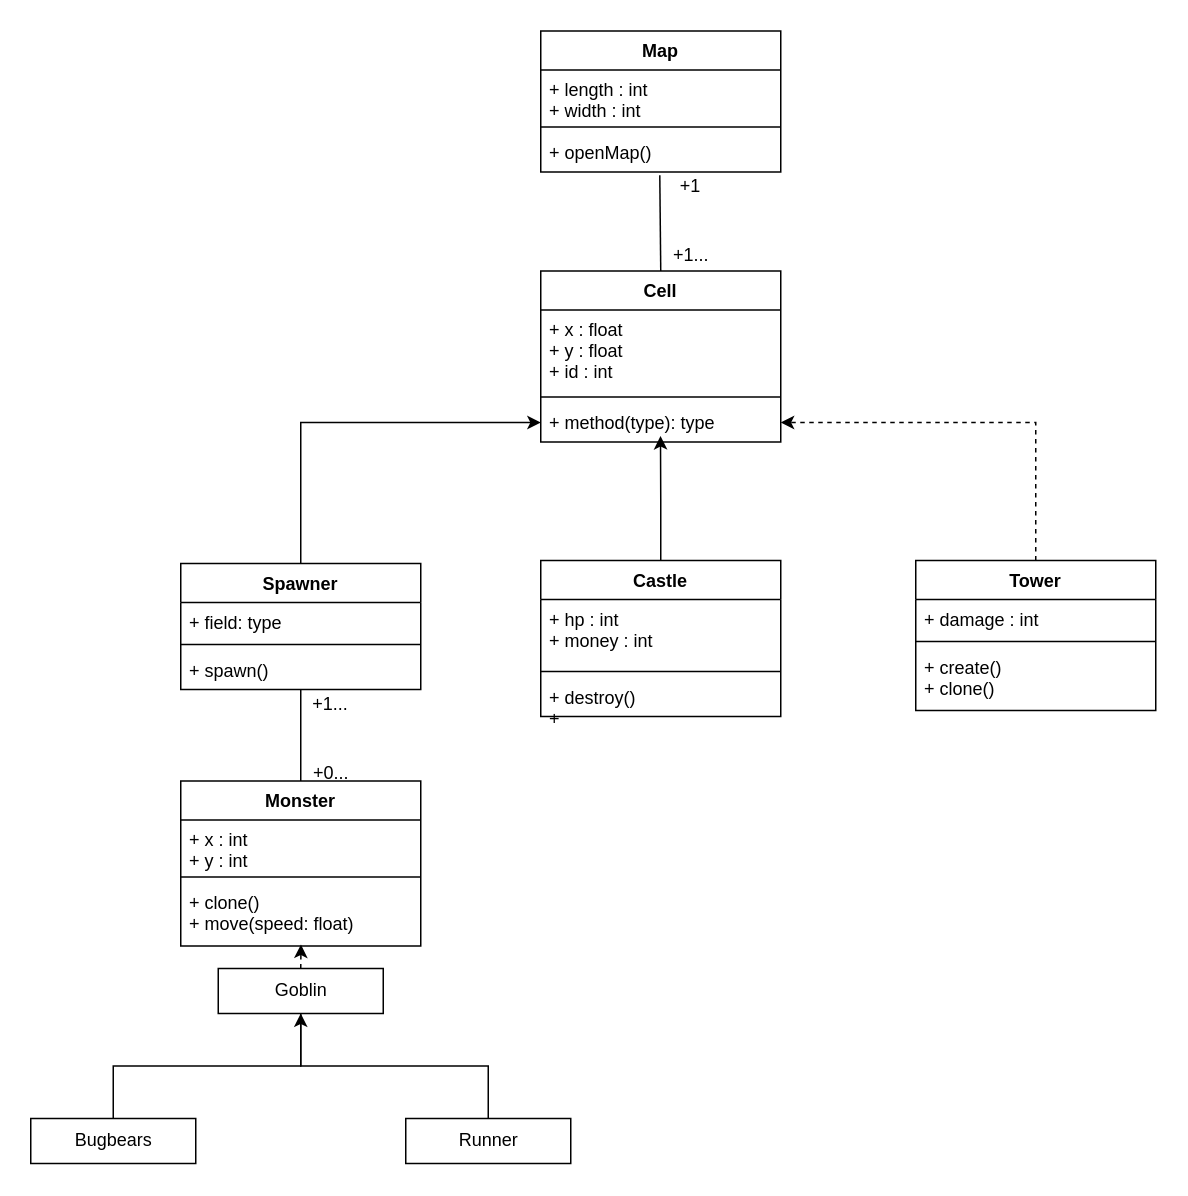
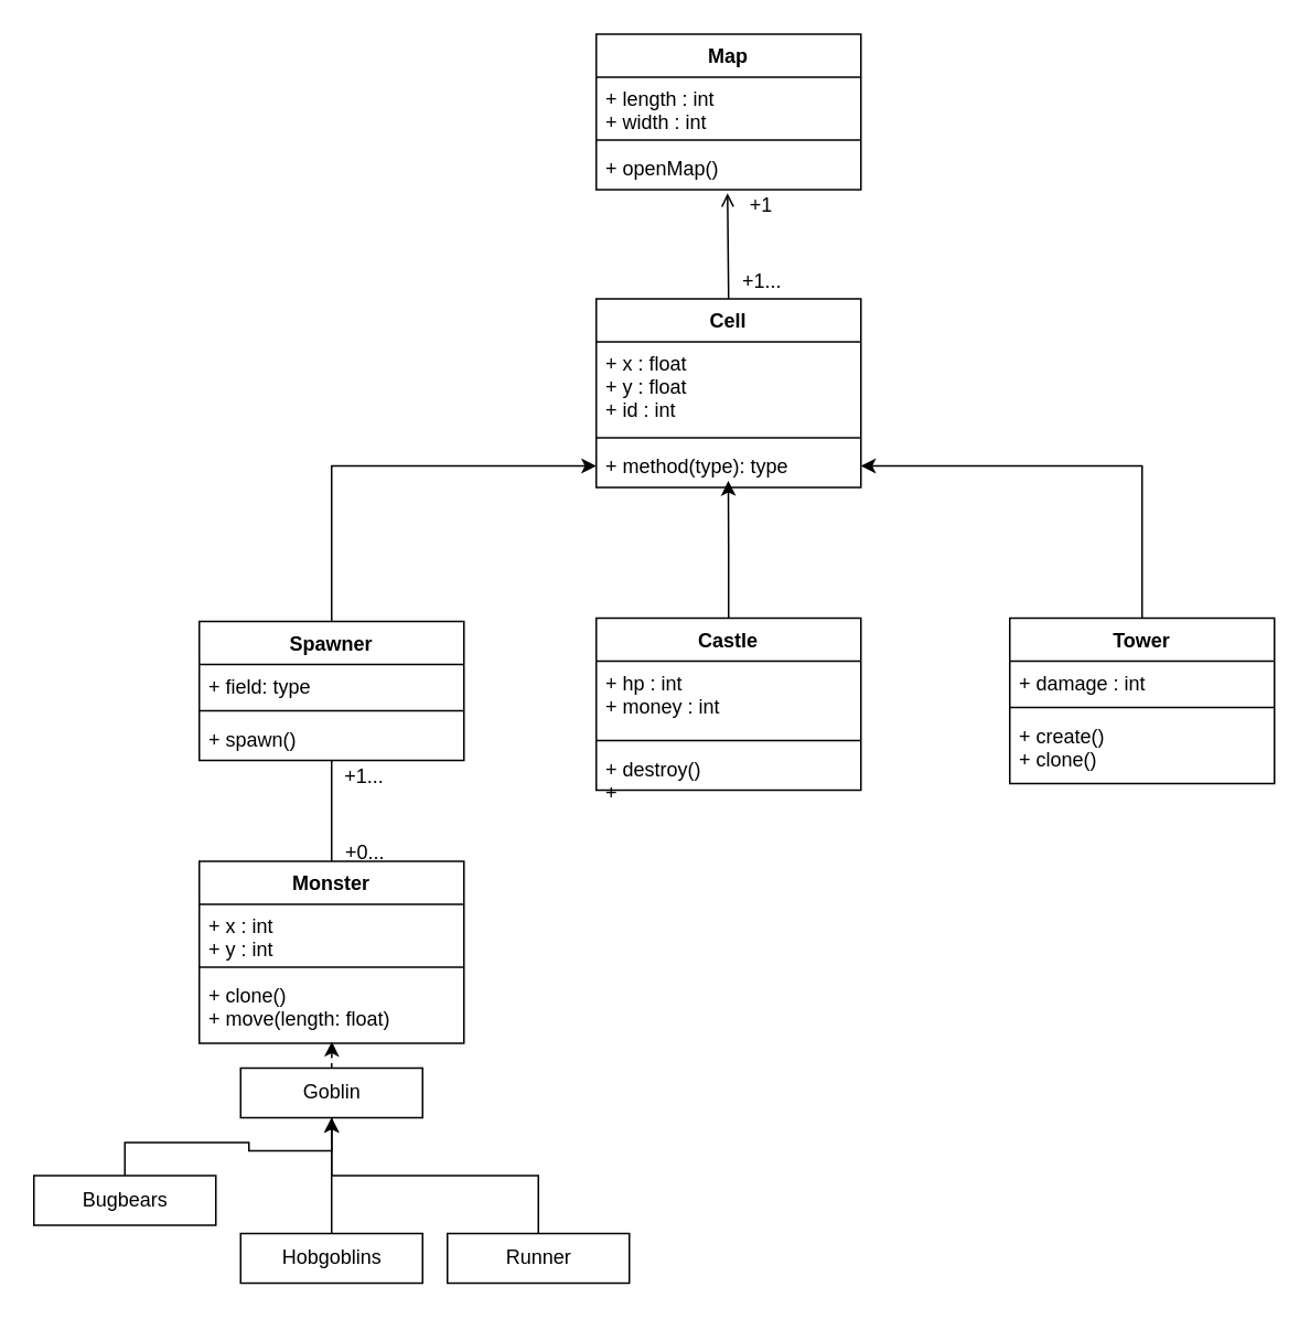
  <mxCell id="0" />
  <mxCell id="1" parent="0" />
  <mxCell id="2" style="edgeStyle=orthogonalEdgeStyle;rounded=0;orthogonalLoop=1;jettySize=auto;html=1;exitX=0.5;exitY=0;exitDx=0;exitDy=0;entryX=0;entryY=0.5;entryDx=0;entryDy=0;strokeColor=#000000;" edge="1" parent="1" source="3" target="39"><mxGeometry relative="1" as="geometry" /></mxCell>
  <mxCell id="3" value="Spawner" style="swimlane;fontStyle=1;align=center;verticalAlign=top;childLayout=stackLayout;horizontal=1;startSize=26;horizontalStack=0;resizeParent=1;resizeParentMax=0;resizeLast=0;collapsible=1;marginBottom=0;" vertex="1" parent="1"><mxGeometry x="120" y="375" width="160" height="84" as="geometry" /></mxCell>
  <mxCell id="4" value="+ field: type" style="text;strokeColor=none;fillColor=none;align=left;verticalAlign=top;spacingLeft=4;spacingRight=4;overflow=hidden;rotatable=0;points=[[0,0.5],[1,0.5]];portConstraint=eastwest;" vertex="1" parent="3"><mxGeometry y="26" width="160" height="24" as="geometry" /></mxCell>
  <mxCell id="5" value="" style="line;strokeWidth=1;fillColor=none;align=left;verticalAlign=middle;spacingTop=-1;spacingLeft=3;spacingRight=3;rotatable=0;labelPosition=right;points=[];portConstraint=eastwest;" vertex="1" parent="3"><mxGeometry y="50" width="160" height="8" as="geometry" /></mxCell>
  <mxCell id="6" value="+ spawn()" style="text;strokeColor=none;fillColor=none;align=left;verticalAlign=top;spacingLeft=4;spacingRight=4;overflow=hidden;rotatable=0;points=[[0,0.5],[1,0.5]];portConstraint=eastwest;" vertex="1" parent="3"><mxGeometry y="58" width="160" height="26" as="geometry" /></mxCell>
  <mxCell id="7" value="" style="endArrow=none;html=1;exitX=0.5;exitY=0;exitDx=0;exitDy=0;" edge="1" parent="1" target="6"><mxGeometry width="50" height="50" relative="1" as="geometry"><mxPoint x="200" y="525" as="sourcePoint" /><mxPoint x="196" y="461" as="targetPoint" /></mxGeometry></mxCell>
  <mxCell id="8" value="+1..." style="text;html=1;strokeColor=none;fillColor=none;align=center;verticalAlign=middle;whiteSpace=wrap;rounded=0;" vertex="1" parent="1"><mxGeometry x="200" y="459" width="40" height="20" as="geometry" /></mxCell>
  <mxCell id="9" value="+0..." style="text;html=1;align=center;verticalAlign=middle;resizable=0;points=[];autosize=1;" vertex="1" parent="1"><mxGeometry x="200" y="505" width="40" height="20" as="geometry" /></mxCell>
  <mxCell id="10" style="edgeStyle=orthogonalEdgeStyle;rounded=0;orthogonalLoop=1;jettySize=auto;html=1;exitX=0.5;exitY=0;exitDx=0;exitDy=0;entryX=0.501;entryY=0.977;entryDx=0;entryDy=0;entryPerimeter=0;strokeColor=#000000;dashed=1;" edge="1" parent="1" source="11" target="30"><mxGeometry relative="1" as="geometry" /></mxCell>
  <mxCell id="11" value="Goblin" style="html=1;" vertex="1" parent="1"><mxGeometry x="145" y="645" width="110" height="30" as="geometry" /></mxCell>
  <mxCell id="12" style="edgeStyle=orthogonalEdgeStyle;rounded=0;orthogonalLoop=1;jettySize=auto;html=1;exitX=0.5;exitY=0;exitDx=0;exitDy=0;strokeColor=#000000;endArrow=none;" edge="1" parent="1" source="13" target="11"><mxGeometry relative="1" as="geometry" /></mxCell>
- <mxCell id="13" value="Bugbears" style="html=1;" vertex="1" parent="1"><mxGeometry x="20" y="745" width="110" height="30" as="geometry" /></mxCell>
+ <mxCell id="13" value="Bugbears" style="html=1;" vertex="1" parent="1"><mxGeometry x="20" y="710" width="110" height="30" as="geometry" /></mxCell>
+ <mxCell id="14" style="edgeStyle=orthogonalEdgeStyle;rounded=0;orthogonalLoop=1;jettySize=auto;html=1;exitX=0.5;exitY=0;exitDx=0;exitDy=0;entryX=0.5;entryY=1;entryDx=0;entryDy=0;strokeColor=#000000;" edge="1" parent="1" source="15" target="11"><mxGeometry relative="1" as="geometry" /></mxCell>
+ <mxCell id="15" value="Hobgoblins" style="html=1;" vertex="1" parent="1"><mxGeometry x="145" y="745" width="110" height="30" as="geometry" /></mxCell>
  <mxCell id="16" style="edgeStyle=orthogonalEdgeStyle;rounded=0;orthogonalLoop=1;jettySize=auto;html=1;exitX=0.5;exitY=0;exitDx=0;exitDy=0;entryX=0.5;entryY=1;entryDx=0;entryDy=0;strokeColor=#000000;" edge="1" parent="1" source="17" target="11"><mxGeometry relative="1" as="geometry" /></mxCell>
  <mxCell id="17" value="Runner" style="html=1;" vertex="1" parent="1"><mxGeometry x="270" y="745" width="110" height="30" as="geometry" /></mxCell>
  <mxCell id="18" value="Map" style="swimlane;fontStyle=1;align=center;verticalAlign=top;childLayout=stackLayout;horizontal=1;startSize=26;horizontalStack=0;resizeParent=1;resizeParentMax=0;resizeLast=0;collapsible=1;marginBottom=0;" vertex="1" parent="1"><mxGeometry x="360" y="20" width="160" height="94" as="geometry" /></mxCell>
  <mxCell id="19" value="+ length : int &#10;+ width : int" style="text;strokeColor=none;fillColor=none;align=left;verticalAlign=top;spacingLeft=4;spacingRight=4;overflow=hidden;rotatable=0;points=[[0,0.5],[1,0.5]];portConstraint=eastwest;" vertex="1" parent="18"><mxGeometry y="26" width="160" height="34" as="geometry" /></mxCell>
  <mxCell id="20" value="" style="line;strokeWidth=1;fillColor=none;align=left;verticalAlign=middle;spacingTop=-1;spacingLeft=3;spacingRight=3;rotatable=0;labelPosition=right;points=[];portConstraint=eastwest;" vertex="1" parent="18"><mxGeometry y="60" width="160" height="8" as="geometry" /></mxCell>
  <mxCell id="21" value="+ openMap()" style="text;strokeColor=none;fillColor=none;align=left;verticalAlign=top;spacingLeft=4;spacingRight=4;overflow=hidden;rotatable=0;points=[[0,0.5],[1,0.5]];portConstraint=eastwest;" vertex="1" parent="18"><mxGeometry y="68" width="160" height="26" as="geometry" /></mxCell>
  <mxCell id="22" style="edgeStyle=orthogonalEdgeStyle;rounded=0;orthogonalLoop=1;jettySize=auto;html=1;exitX=0.5;exitY=0;exitDx=0;exitDy=0;strokeColor=#000000;" edge="1" parent="1" source="23"><mxGeometry relative="1" as="geometry"><mxPoint x="439.824" y="290" as="targetPoint" /></mxGeometry></mxCell>
  <mxCell id="23" value="Castle" style="swimlane;fontStyle=1;align=center;verticalAlign=top;childLayout=stackLayout;horizontal=1;startSize=26;horizontalStack=0;resizeParent=1;resizeParentMax=0;resizeLast=0;collapsible=1;marginBottom=0;" vertex="1" parent="1"><mxGeometry x="360" y="373" width="160" height="104" as="geometry" /></mxCell>
  <mxCell id="24" value="+ hp : int&#10;+ money : int" style="text;strokeColor=none;fillColor=none;align=left;verticalAlign=top;spacingLeft=4;spacingRight=4;overflow=hidden;rotatable=0;points=[[0,0.5],[1,0.5]];portConstraint=eastwest;" vertex="1" parent="23"><mxGeometry y="26" width="160" height="44" as="geometry" /></mxCell>
  <mxCell id="25" value="" style="line;strokeWidth=1;fillColor=none;align=left;verticalAlign=middle;spacingTop=-1;spacingLeft=3;spacingRight=3;rotatable=0;labelPosition=right;points=[];portConstraint=eastwest;" vertex="1" parent="23"><mxGeometry y="70" width="160" height="8" as="geometry" /></mxCell>
  <mxCell id="26" value="+ destroy()&#10;+ " style="text;strokeColor=none;fillColor=none;align=left;verticalAlign=top;spacingLeft=4;spacingRight=4;overflow=hidden;rotatable=0;points=[[0,0.5],[1,0.5]];portConstraint=eastwest;" vertex="1" parent="23"><mxGeometry y="78" width="160" height="26" as="geometry" /></mxCell>
  <mxCell id="27" value="Monster" style="swimlane;fontStyle=1;align=center;verticalAlign=top;childLayout=stackLayout;horizontal=1;startSize=26;horizontalStack=0;resizeParent=1;resizeParentMax=0;resizeLast=0;collapsible=1;marginBottom=0;" vertex="1" parent="1"><mxGeometry x="120" y="520" width="160" height="110" as="geometry" /></mxCell>
  <mxCell id="28" value="+ x : int&#10;+ y : int" style="text;strokeColor=none;fillColor=none;align=left;verticalAlign=top;spacingLeft=4;spacingRight=4;overflow=hidden;rotatable=0;points=[[0,0.5],[1,0.5]];portConstraint=eastwest;" vertex="1" parent="27"><mxGeometry y="26" width="160" height="34" as="geometry" /></mxCell>
  <mxCell id="29" value="" style="line;strokeWidth=1;fillColor=none;align=left;verticalAlign=middle;spacingTop=-1;spacingLeft=3;spacingRight=3;rotatable=0;labelPosition=right;points=[];portConstraint=eastwest;" vertex="1" parent="27"><mxGeometry y="60" width="160" height="8" as="geometry" /></mxCell>
- <mxCell id="30" value="+ clone()&#10;+ move(speed: float)" style="text;strokeColor=none;fillColor=none;align=left;verticalAlign=top;spacingLeft=4;spacingRight=4;overflow=hidden;rotatable=0;points=[[0,0.5],[1,0.5]];portConstraint=eastwest;" vertex="1" parent="27"><mxGeometry y="68" width="160" height="42" as="geometry" /></mxCell>
- <mxCell id="31" style="edgeStyle=orthogonalEdgeStyle;rounded=0;orthogonalLoop=1;jettySize=auto;html=1;exitX=0.5;exitY=0;exitDx=0;exitDy=0;entryX=1;entryY=0.5;entryDx=0;entryDy=0;strokeColor=#000000;dashed=1;" edge="1" parent="1" source="32" target="39"><mxGeometry relative="1" as="geometry" /></mxCell>
+ <mxCell id="30" value="+ clone()&#10;+ move(length: float)" style="text;strokeColor=none;fillColor=none;align=left;verticalAlign=top;spacingLeft=4;spacingRight=4;overflow=hidden;rotatable=0;points=[[0,0.5],[1,0.5]];portConstraint=eastwest;" vertex="1" parent="27"><mxGeometry y="68" width="160" height="42" as="geometry" /></mxCell>
+ <mxCell id="31" style="edgeStyle=orthogonalEdgeStyle;rounded=0;orthogonalLoop=1;jettySize=auto;html=1;exitX=0.5;exitY=0;exitDx=0;exitDy=0;entryX=1;entryY=0.5;entryDx=0;entryDy=0;strokeColor=#000000;" edge="1" parent="1" source="32" target="39"><mxGeometry relative="1" as="geometry" /></mxCell>
  <mxCell id="32" value="Tower" style="swimlane;fontStyle=1;align=center;verticalAlign=top;childLayout=stackLayout;horizontal=1;startSize=26;horizontalStack=0;resizeParent=1;resizeParentMax=0;resizeLast=0;collapsible=1;marginBottom=0;" vertex="1" parent="1"><mxGeometry x="610" y="373" width="160" height="100" as="geometry" /></mxCell>
  <mxCell id="33" value="+ damage : int" style="text;strokeColor=none;fillColor=none;align=left;verticalAlign=top;spacingLeft=4;spacingRight=4;overflow=hidden;rotatable=0;points=[[0,0.5],[1,0.5]];portConstraint=eastwest;" vertex="1" parent="32"><mxGeometry y="26" width="160" height="24" as="geometry" /></mxCell>
  <mxCell id="34" value="" style="line;strokeWidth=1;fillColor=none;align=left;verticalAlign=middle;spacingTop=-1;spacingLeft=3;spacingRight=3;rotatable=0;labelPosition=right;points=[];portConstraint=eastwest;" vertex="1" parent="32"><mxGeometry y="50" width="160" height="8" as="geometry" /></mxCell>
  <mxCell id="35" value="+ create()&#10;+ clone()" style="text;strokeColor=none;fillColor=none;align=left;verticalAlign=top;spacingLeft=4;spacingRight=4;overflow=hidden;rotatable=0;points=[[0,0.5],[1,0.5]];portConstraint=eastwest;" vertex="1" parent="32"><mxGeometry y="58" width="160" height="42" as="geometry" /></mxCell>
  <mxCell id="36" value="Cell" style="swimlane;fontStyle=1;align=center;verticalAlign=top;childLayout=stackLayout;horizontal=1;startSize=26;horizontalStack=0;resizeParent=1;resizeParentMax=0;resizeLast=0;collapsible=1;marginBottom=0;" vertex="1" parent="1"><mxGeometry x="360" y="180" width="160" height="114" as="geometry" /></mxCell>
  <mxCell id="37" value="+ x : float&#10;+ y : float&#10;+ id : int" style="text;strokeColor=none;fillColor=none;align=left;verticalAlign=top;spacingLeft=4;spacingRight=4;overflow=hidden;rotatable=0;points=[[0,0.5],[1,0.5]];portConstraint=eastwest;" vertex="1" parent="36"><mxGeometry y="26" width="160" height="54" as="geometry" /></mxCell>
  <mxCell id="38" value="" style="line;strokeWidth=1;fillColor=none;align=left;verticalAlign=middle;spacingTop=-1;spacingLeft=3;spacingRight=3;rotatable=0;labelPosition=right;points=[];portConstraint=eastwest;" vertex="1" parent="36"><mxGeometry y="80" width="160" height="8" as="geometry" /></mxCell>
  <mxCell id="39" value="+ method(type): type" style="text;strokeColor=none;fillColor=none;align=left;verticalAlign=top;spacingLeft=4;spacingRight=4;overflow=hidden;rotatable=0;points=[[0,0.5],[1,0.5]];portConstraint=eastwest;" vertex="1" parent="36"><mxGeometry y="88" width="160" height="26" as="geometry" /></mxCell>
- <mxCell id="40" value="" style="endArrow=none;html=1;strokeColor=#000000;exitX=0.5;exitY=0;exitDx=0;exitDy=0;entryX=0.496;entryY=1.083;entryDx=0;entryDy=0;entryPerimeter=0;" edge="1" parent="1" source="36" target="21"><mxGeometry width="50" height="50" relative="1" as="geometry"><mxPoint x="390" y="110" as="sourcePoint" /><mxPoint x="440" y="120" as="targetPoint" /></mxGeometry></mxCell>
+ <mxCell id="40" value="" style="endArrow=open;html=1;strokeColor=#000000;exitX=0.5;exitY=0;exitDx=0;exitDy=0;entryX=0.496;entryY=1.083;entryDx=0;entryDy=0;entryPerimeter=0;" edge="1" parent="1" source="36" target="21"><mxGeometry width="50" height="50" relative="1" as="geometry"><mxPoint x="390" y="110" as="sourcePoint" /><mxPoint x="440" y="120" as="targetPoint" /></mxGeometry></mxCell>
  <mxCell id="41" value="+1" style="text;html=1;strokeColor=none;fillColor=none;align=center;verticalAlign=middle;whiteSpace=wrap;rounded=0;" vertex="1" parent="1"><mxGeometry x="440" y="114" width="40" height="20" as="geometry" /></mxCell>
  <mxCell id="42" value="+1..." style="text;html=1;align=center;verticalAlign=middle;resizable=0;points=[];autosize=1;" vertex="1" parent="1"><mxGeometry x="440" y="160" width="40" height="20" as="geometry" /></mxCell>
